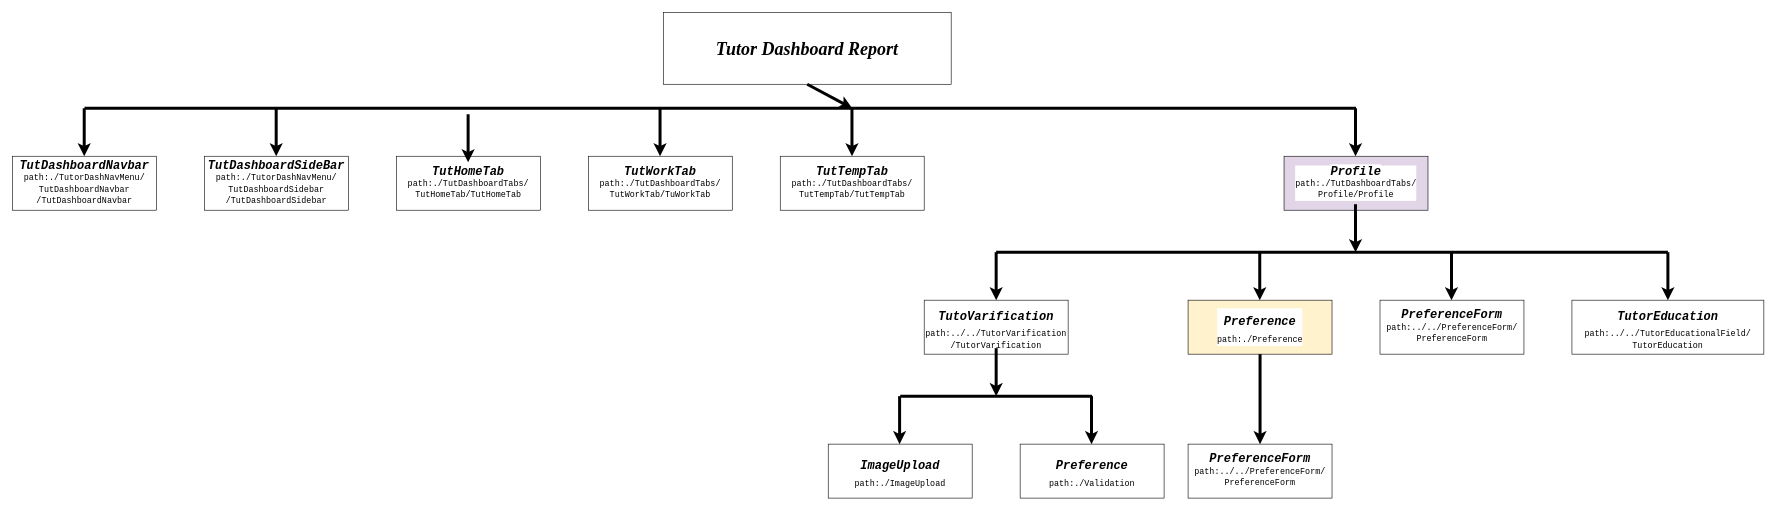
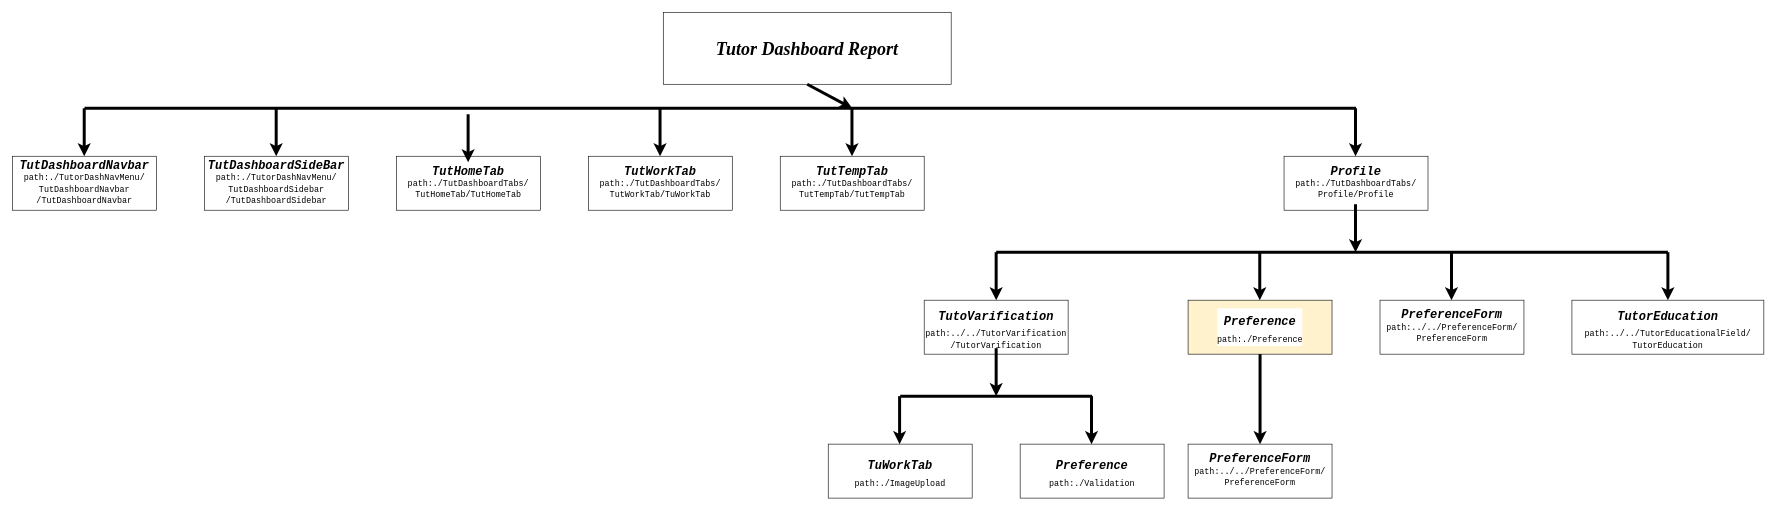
  <mxCell id="0" />
  <mxCell id="1" parent="0" />
  <mxCell id="2" value="&lt;font size=&quot;1&quot; face=&quot;Comic Sans MS&quot; color=&quot;#000000&quot;&gt;&lt;b&gt;&lt;i style=&quot;font-size: 30px;&quot;&gt;Tutor Dashboard Report&lt;/i&gt;&lt;/b&gt;&lt;/font&gt;" style="rounded=0;whiteSpace=wrap;html=1;labelBackgroundColor=#FFFFFF;fontSize=24;fillColor=#FFFFFF;" vertex="1" parent="1"><mxGeometry x="1105" y="20" width="480" height="120" as="geometry" /></mxCell>
  <mxCell id="3" value="" style="endArrow=classic;html=1;strokeWidth=5;fontFamily=Comic Sans MS;fontSize=24;fontColor=#000000;exitX=0.5;exitY=1;exitDx=0;exitDy=0;" edge="1" parent="1" source="2"><mxGeometry width="50" height="50" relative="1" as="geometry"><mxPoint x="1390" y="200" as="sourcePoint" /><mxPoint x="1420" y="180" as="targetPoint" /><Array as="points" /></mxGeometry></mxCell>
  <mxCell id="4" value="" style="endArrow=none;html=1;strokeWidth=5;fontFamily=Comic Sans MS;fontSize=24;fontColor=#000000;" edge="1" parent="1"><mxGeometry width="50" height="50" relative="1" as="geometry"><mxPoint x="140" y="180" as="sourcePoint" /><mxPoint x="2260" y="180" as="targetPoint" /><Array as="points" /></mxGeometry></mxCell>
  <mxCell id="5" value="" style="endArrow=classic;html=1;strokeWidth=5;fontFamily=Comic Sans MS;fontSize=24;fontColor=#000000;" edge="1" parent="1"><mxGeometry width="50" height="50" relative="1" as="geometry"><mxPoint x="139.5" y="180" as="sourcePoint" /><mxPoint x="139.5" y="260" as="targetPoint" /><Array as="points"><mxPoint x="139.5" y="220" /></Array></mxGeometry></mxCell>
  <mxCell id="6" value="&lt;div style=&quot;font-family: Consolas, &amp;quot;Courier New&amp;quot;, monospace; font-size: 14px; line-height: 136%;&quot;&gt;&lt;b style=&quot;&quot;&gt;&lt;i style=&quot;font-size: 20px;&quot;&gt;&lt;font style=&quot;background-color: rgb(255, 255, 255);&quot;&gt;TutDashboardNavbar&lt;/font&gt;&lt;/i&gt;&lt;/b&gt;&lt;/div&gt;&lt;div style=&quot;font-family: Consolas, &amp;quot;Courier New&amp;quot;, monospace; font-size: 14px; line-height: 136%;&quot;&gt;path:./TutorDashNavMenu/&lt;/div&gt;&lt;div style=&quot;font-family: Consolas, &amp;quot;Courier New&amp;quot;, monospace; font-size: 14px; line-height: 136%;&quot;&gt;TutDashboardNavbar&lt;/div&gt;&lt;div style=&quot;font-family: Consolas, &amp;quot;Courier New&amp;quot;, monospace; font-size: 14px; line-height: 136%;&quot;&gt;/TutDashboardNavbar&lt;/div&gt;" style="rounded=0;whiteSpace=wrap;html=1;labelBackgroundColor=#FFFFFF;fontFamily=Comic Sans MS;fontSize=30;fontColor=#000000;fillColor=#FFFFFF;" vertex="1" parent="1"><mxGeometry x="20" y="260" width="240" height="90" as="geometry" /></mxCell>
  <mxCell id="7" value="" style="endArrow=classic;html=1;strokeWidth=5;fontFamily=Comic Sans MS;fontSize=24;fontColor=#000000;" edge="1" parent="1"><mxGeometry width="50" height="50" relative="1" as="geometry"><mxPoint x="2259.17" y="180" as="sourcePoint" /><mxPoint x="2259.17" y="260" as="targetPoint" /><Array as="points"><mxPoint x="2259.17" y="260" /></Array></mxGeometry></mxCell>
  <mxCell id="8" value="&lt;div style=&quot;font-family: Consolas, &amp;quot;Courier New&amp;quot;, monospace; font-size: 14px; line-height: 136%;&quot;&gt;&lt;b style=&quot;&quot;&gt;&lt;i style=&quot;font-size: 20px;&quot;&gt;&lt;font style=&quot;background-color: rgb(255, 255, 255);&quot;&gt;TutDashboardSideBar&lt;/font&gt;&lt;/i&gt;&lt;/b&gt;&lt;/div&gt;&lt;div style=&quot;font-family: Consolas, &amp;quot;Courier New&amp;quot;, monospace; font-size: 14px; line-height: 136%;&quot;&gt;path:./TutorDashNavMenu/&lt;/div&gt;&lt;div style=&quot;font-family: Consolas, &amp;quot;Courier New&amp;quot;, monospace; font-size: 14px; line-height: 19.04px;&quot;&gt;TutDashboardSidebar&lt;/div&gt;&lt;div style=&quot;font-family: Consolas, &amp;quot;Courier New&amp;quot;, monospace; font-size: 14px; line-height: 19.04px;&quot;&gt;/TutDashboardSidebar&lt;/div&gt;" style="rounded=0;whiteSpace=wrap;html=1;labelBackgroundColor=#FFFFFF;fontFamily=Comic Sans MS;fontSize=30;fontColor=#000000;fillColor=#FFFFFF;" vertex="1" parent="1"><mxGeometry x="340" y="260" width="240" height="90" as="geometry" /></mxCell>
  <mxCell id="9" value="" style="endArrow=classic;html=1;strokeWidth=5;fontFamily=Comic Sans MS;fontSize=24;fontColor=#000000;" edge="1" parent="1"><mxGeometry width="50" height="50" relative="1" as="geometry"><mxPoint x="459.58" y="180" as="sourcePoint" /><mxPoint x="459.58" y="260" as="targetPoint" /><Array as="points"><mxPoint x="459.58" y="220" /></Array></mxGeometry></mxCell>
  <mxCell id="10" value="&lt;div style=&quot;font-family: Consolas, &amp;quot;Courier New&amp;quot;, monospace; font-size: 14px; line-height: 136%;&quot;&gt;&lt;b style=&quot;&quot;&gt;&lt;i style=&quot;font-size: 20px;&quot;&gt;&lt;font style=&quot;background-color: rgb(255, 255, 255);&quot;&gt;TutHomeTab&lt;/font&gt;&lt;/i&gt;&lt;/b&gt;&lt;/div&gt;&lt;div style=&quot;font-family: Consolas, &amp;quot;Courier New&amp;quot;, monospace; font-size: 14px; line-height: 136%;&quot;&gt;path:./TutDashboardTabs/&lt;/div&gt;&lt;div style=&quot;font-family: Consolas, &amp;quot;Courier New&amp;quot;, monospace; font-size: 14px; line-height: 19.04px;&quot;&gt;TutHomeTab/TutHomeTab&lt;/div&gt;" style="rounded=0;whiteSpace=wrap;html=1;labelBackgroundColor=#FFFFFF;fontFamily=Comic Sans MS;fontSize=30;fontColor=#000000;fillColor=#FFFFFF;" vertex="1" parent="1"><mxGeometry x="660" y="260" width="240" height="90" as="geometry" /></mxCell>
  <mxCell id="11" value="" style="endArrow=classic;html=1;strokeWidth=5;fontFamily=Comic Sans MS;fontSize=24;fontColor=#000000;" edge="1" parent="1"><mxGeometry width="50" height="50" relative="1" as="geometry"><mxPoint x="1099.58" y="180" as="sourcePoint" /><mxPoint x="1099.58" y="260" as="targetPoint" /><Array as="points"><mxPoint x="1099.58" y="220" /></Array></mxGeometry></mxCell>
  <mxCell id="12" value="" style="endArrow=classic;html=1;strokeWidth=5;fontFamily=Comic Sans MS;fontSize=24;fontColor=#000000;" edge="1" parent="1"><mxGeometry width="50" height="50" relative="1" as="geometry"><mxPoint x="1419.58" y="180" as="sourcePoint" /><mxPoint x="1419.58" y="260" as="targetPoint" /><Array as="points"><mxPoint x="1419.58" y="220" /></Array></mxGeometry></mxCell>
  <mxCell id="13" value="" style="endArrow=classic;html=1;strokeWidth=5;fontFamily=Comic Sans MS;fontSize=24;fontColor=#000000;" edge="1" parent="1"><mxGeometry width="50" height="50" relative="1" as="geometry"><mxPoint x="779.58" y="190" as="sourcePoint" /><mxPoint x="779.58" y="270" as="targetPoint" /><Array as="points"><mxPoint x="779.58" y="230" /></Array></mxGeometry></mxCell>
- <mxCell id="14" value="&lt;div style=&quot;font-family: Consolas, &amp;quot;Courier New&amp;quot;, monospace; font-size: 14px; line-height: 136%;&quot;&gt;&lt;b style=&quot;&quot;&gt;&lt;i style=&quot;font-size: 20px;&quot;&gt;&lt;font style=&quot;background-color: rgb(255, 255, 255);&quot;&gt;Profile&lt;/font&gt;&lt;/i&gt;&lt;/b&gt;&lt;/div&gt;&lt;div style=&quot;font-family: Consolas, &amp;quot;Courier New&amp;quot;, monospace; font-size: 14px; line-height: 136%;&quot;&gt;path:./TutDashboardTabs/&lt;/div&gt;&lt;div style=&quot;font-family: Consolas, &amp;quot;Courier New&amp;quot;, monospace; font-size: 14px; line-height: 19.04px;&quot;&gt;Profile/Profile&lt;/div&gt;" style="rounded=0;whiteSpace=wrap;html=1;labelBackgroundColor=#FFFFFF;fontFamily=Comic Sans MS;fontSize=30;fontColor=#000000;fillColor=#e1d5e7;" vertex="1" parent="1"><mxGeometry x="2140" y="260" width="240" height="90" as="geometry" /></mxCell>
+ <mxCell id="14" value="&lt;div style=&quot;font-family: Consolas, &amp;quot;Courier New&amp;quot;, monospace; font-size: 14px; line-height: 136%;&quot;&gt;&lt;b style=&quot;&quot;&gt;&lt;i style=&quot;font-size: 20px;&quot;&gt;&lt;font style=&quot;background-color: rgb(255, 255, 255);&quot;&gt;Profile&lt;/font&gt;&lt;/i&gt;&lt;/b&gt;&lt;/div&gt;&lt;div style=&quot;font-family: Consolas, &amp;quot;Courier New&amp;quot;, monospace; font-size: 14px; line-height: 136%;&quot;&gt;path:./TutDashboardTabs/&lt;/div&gt;&lt;div style=&quot;font-family: Consolas, &amp;quot;Courier New&amp;quot;, monospace; font-size: 14px; line-height: 19.04px;&quot;&gt;Profile/Profile&lt;/div&gt;" style="rounded=0;whiteSpace=wrap;html=1;labelBackgroundColor=#FFFFFF;fontFamily=Comic Sans MS;fontSize=30;fontColor=#000000;fillColor=#FFFFFF;" vertex="1" parent="1"><mxGeometry x="2140" y="260" width="240" height="90" as="geometry" /></mxCell>
  <mxCell id="15" value="&lt;div style=&quot;font-family: Consolas, &amp;quot;Courier New&amp;quot;, monospace; font-size: 14px; line-height: 136%;&quot;&gt;&lt;b style=&quot;&quot;&gt;&lt;i style=&quot;font-size: 20px;&quot;&gt;&lt;font style=&quot;background-color: rgb(255, 255, 255);&quot;&gt;TutTempTab&lt;/font&gt;&lt;/i&gt;&lt;/b&gt;&lt;/div&gt;&lt;div style=&quot;font-family: Consolas, &amp;quot;Courier New&amp;quot;, monospace; font-size: 14px; line-height: 136%;&quot;&gt;path:./TutDashboardTabs/&lt;/div&gt;&lt;div style=&quot;font-family: Consolas, &amp;quot;Courier New&amp;quot;, monospace; font-size: 14px; line-height: 19.04px;&quot;&gt;TutTempTab/TutTempTab&lt;/div&gt;" style="rounded=0;whiteSpace=wrap;html=1;labelBackgroundColor=#FFFFFF;fontFamily=Comic Sans MS;fontSize=30;fontColor=#000000;fillColor=#FFFFFF;" vertex="1" parent="1"><mxGeometry x="1300" y="260" width="240" height="90" as="geometry" /></mxCell>
  <mxCell id="16" value="&lt;div style=&quot;font-family: Consolas, &amp;quot;Courier New&amp;quot;, monospace; line-height: 136%; font-size: 14px;&quot;&gt;&lt;b style=&quot;&quot;&gt;&lt;i style=&quot;font-size: 20px;&quot;&gt;&lt;font style=&quot;background-color: rgb(255, 255, 255);&quot;&gt;TutWorkTab&lt;/font&gt;&lt;/i&gt;&lt;/b&gt;&lt;/div&gt;&lt;div style=&quot;font-family: Consolas, &amp;quot;Courier New&amp;quot;, monospace; font-size: 14px; line-height: 136%;&quot;&gt;path:./TutDashboardTabs/&lt;/div&gt;&lt;div style=&quot;font-family: Consolas, &amp;quot;Courier New&amp;quot;, monospace; font-size: 14px; line-height: 19.04px;&quot;&gt;TutWorkTab/TuWorkTab&lt;/div&gt;" style="rounded=0;whiteSpace=wrap;html=1;labelBackgroundColor=#FFFFFF;fontFamily=Comic Sans MS;fontSize=30;fontColor=#000000;fillColor=#FFFFFF;" vertex="1" parent="1"><mxGeometry x="980" y="260" width="240" height="90" as="geometry" /></mxCell>
  <mxCell id="17" value="" style="endArrow=none;html=1;strokeWidth=5;fontFamily=Comic Sans MS;fontSize=24;fontColor=#000000;" edge="1" parent="1"><mxGeometry width="50" height="50" relative="1" as="geometry"><mxPoint x="1660" y="420" as="sourcePoint" /><mxPoint x="2780" y="420" as="targetPoint" /><Array as="points" /></mxGeometry></mxCell>
  <mxCell id="18" value="" style="endArrow=classic;html=1;strokeWidth=5;fontFamily=Comic Sans MS;fontSize=24;fontColor=#000000;" edge="1" parent="1"><mxGeometry width="50" height="50" relative="1" as="geometry"><mxPoint x="2259.17" y="340" as="sourcePoint" /><mxPoint x="2259.17" y="420" as="targetPoint" /><Array as="points"><mxPoint x="2259.17" y="380" /></Array></mxGeometry></mxCell>
  <mxCell id="19" value="&lt;div style=&quot;font-family: Consolas, &amp;quot;Courier New&amp;quot;, monospace; line-height: 136%;&quot;&gt;&lt;span style=&quot;font-size: 20px;&quot;&gt;&lt;b&gt;&lt;i&gt;TutoVarification&lt;/i&gt;&lt;/b&gt;&lt;/span&gt;&lt;/div&gt;&lt;div style=&quot;font-family: Consolas, &amp;quot;Courier New&amp;quot;, monospace; font-size: 14px; line-height: 136%;&quot;&gt;path:../../TutorVarification&lt;/div&gt;&lt;div style=&quot;font-family: Consolas, &amp;quot;Courier New&amp;quot;, monospace; font-size: 14px; line-height: 136%;&quot;&gt;/TutorVarification&lt;/div&gt;" style="rounded=0;whiteSpace=wrap;html=1;labelBackgroundColor=#FFFFFF;fontFamily=Comic Sans MS;fontSize=30;fontColor=#000000;fillColor=#FFFFFF;" vertex="1" parent="1"><mxGeometry x="1540" y="500" width="240" height="90" as="geometry" /></mxCell>
  <mxCell id="20" value="" style="endArrow=classic;html=1;strokeWidth=5;fontFamily=Comic Sans MS;fontSize=24;fontColor=#000000;" edge="1" parent="1"><mxGeometry width="50" height="50" relative="1" as="geometry"><mxPoint x="1660" y="420" as="sourcePoint" /><mxPoint x="1660" y="500" as="targetPoint" /><Array as="points"><mxPoint x="1660" y="460" /></Array></mxGeometry></mxCell>
  <mxCell id="21" value="&lt;div style=&quot;font-family: Consolas, &amp;quot;Courier New&amp;quot;, monospace; line-height: 136%;&quot;&gt;&lt;span style=&quot;font-size: 20px;&quot;&gt;&lt;b&gt;&lt;i&gt;TutorEducation&lt;/i&gt;&lt;/b&gt;&lt;/span&gt;&lt;/div&gt;&lt;div style=&quot;font-family: Consolas, &amp;quot;Courier New&amp;quot;, monospace; font-size: 14px; line-height: 136%;&quot;&gt;path:../../TutorEducationalField/&lt;/div&gt;&lt;div style=&quot;font-family: Consolas, &amp;quot;Courier New&amp;quot;, monospace; font-size: 14px; line-height: 136%;&quot;&gt;TutorEducation&lt;/div&gt;" style="rounded=0;whiteSpace=wrap;html=1;labelBackgroundColor=#FFFFFF;fontFamily=Comic Sans MS;fontSize=30;fontColor=#000000;fillColor=#FFFFFF;" vertex="1" parent="1"><mxGeometry x="2620" y="500" width="320" height="90" as="geometry" /></mxCell>
  <mxCell id="22" value="" style="endArrow=classic;html=1;strokeWidth=5;fontFamily=Comic Sans MS;fontSize=24;fontColor=#000000;" edge="1" parent="1"><mxGeometry width="50" height="50" relative="1" as="geometry"><mxPoint x="2099.5" y="420" as="sourcePoint" /><mxPoint x="2099.5" y="500" as="targetPoint" /><Array as="points"><mxPoint x="2099.5" y="460" /></Array></mxGeometry></mxCell>
  <mxCell id="23" value="" style="endArrow=classic;html=1;strokeWidth=5;fontFamily=Comic Sans MS;fontSize=24;fontColor=#000000;" edge="1" parent="1"><mxGeometry width="50" height="50" relative="1" as="geometry"><mxPoint x="2419.17" y="420" as="sourcePoint" /><mxPoint x="2419.17" y="500" as="targetPoint" /><Array as="points"><mxPoint x="2419.17" y="460" /></Array></mxGeometry></mxCell>
  <mxCell id="24" value="" style="endArrow=classic;html=1;strokeWidth=5;fontFamily=Comic Sans MS;fontSize=24;fontColor=#000000;" edge="1" parent="1"><mxGeometry width="50" height="50" relative="1" as="geometry"><mxPoint x="2780" y="420" as="sourcePoint" /><mxPoint x="2780" y="500" as="targetPoint" /><Array as="points"><mxPoint x="2780" y="440" /><mxPoint x="2780" y="460" /></Array></mxGeometry></mxCell>
  <mxCell id="25" value="&lt;div style=&quot;font-family: Consolas, &amp;quot;Courier New&amp;quot;, monospace; font-size: 14px; line-height: 136%;&quot;&gt;&lt;b style=&quot;&quot;&gt;&lt;i style=&quot;font-size: 20px;&quot;&gt;&lt;font style=&quot;background-color: rgb(255, 255, 255);&quot;&gt;PreferenceForm&lt;/font&gt;&lt;/i&gt;&lt;/b&gt;&lt;/div&gt;&lt;div style=&quot;font-family: Consolas, &amp;quot;Courier New&amp;quot;, monospace; font-size: 14px; line-height: 136%;&quot;&gt;path:../../PreferenceForm/&lt;br&gt;&lt;/div&gt;&lt;div style=&quot;font-family: Consolas, &amp;quot;Courier New&amp;quot;, monospace; font-size: 14px; line-height: 136%;&quot;&gt;PreferenceForm&lt;/div&gt;" style="rounded=0;whiteSpace=wrap;html=1;labelBackgroundColor=#FFFFFF;fontFamily=Comic Sans MS;fontSize=30;fontColor=#000000;fillColor=#FFFFFF;" vertex="1" parent="1"><mxGeometry x="2300" y="500" width="240" height="90" as="geometry" /></mxCell>
  <mxCell id="26" value="&lt;div style=&quot;font-family: Consolas, &amp;quot;Courier New&amp;quot;, monospace; line-height: 136%;&quot;&gt;&lt;span style=&quot;font-size: 20px;&quot;&gt;&lt;b&gt;&lt;i&gt;Preference&lt;/i&gt;&lt;/b&gt;&lt;/span&gt;&lt;/div&gt;&lt;div style=&quot;font-family: Consolas, &amp;quot;Courier New&amp;quot;, monospace; font-size: 14px; line-height: 136%;&quot;&gt;path:./Preference&lt;br&gt;&lt;/div&gt;" style="rounded=0;whiteSpace=wrap;html=1;labelBackgroundColor=#FFFFFF;fontFamily=Comic Sans MS;fontSize=30;fontColor=#000000;fillColor=#fff2cc;" vertex="1" parent="1"><mxGeometry x="1980" y="500" width="240" height="90" as="geometry" /></mxCell>
  <mxCell id="27" value="" style="endArrow=classic;html=1;strokeWidth=5;fontFamily=Comic Sans MS;fontSize=24;fontColor=#000000;entryX=0.5;entryY=0;entryDx=0;entryDy=0;" edge="1" parent="1" target="28"><mxGeometry width="50" height="50" relative="1" as="geometry"><mxPoint x="2100" y="590" as="sourcePoint" /><mxPoint x="2099.5" y="660" as="targetPoint" /><Array as="points"><mxPoint x="2100" y="630" /></Array></mxGeometry></mxCell>
  <mxCell id="28" value="&lt;div style=&quot;font-family: Consolas, &amp;quot;Courier New&amp;quot;, monospace; font-size: 14px; line-height: 136%;&quot;&gt;&lt;b style=&quot;&quot;&gt;&lt;i style=&quot;font-size: 20px;&quot;&gt;&lt;font style=&quot;background-color: rgb(255, 255, 255);&quot;&gt;PreferenceForm&lt;/font&gt;&lt;/i&gt;&lt;/b&gt;&lt;/div&gt;&lt;div style=&quot;font-family: Consolas, &amp;quot;Courier New&amp;quot;, monospace; font-size: 14px; line-height: 136%;&quot;&gt;path:../../PreferenceForm/&lt;br&gt;&lt;/div&gt;&lt;div style=&quot;font-family: Consolas, &amp;quot;Courier New&amp;quot;, monospace; font-size: 14px; line-height: 136%;&quot;&gt;PreferenceForm&lt;/div&gt;" style="rounded=0;whiteSpace=wrap;html=1;labelBackgroundColor=#FFFFFF;fontFamily=Comic Sans MS;fontSize=30;fontColor=#000000;fillColor=#FFFFFF;" vertex="1" parent="1"><mxGeometry x="1980" y="740" width="240" height="90" as="geometry" /></mxCell>
  <mxCell id="29" value="&lt;div style=&quot;font-family: Consolas, &amp;quot;Courier New&amp;quot;, monospace; line-height: 136%;&quot;&gt;&lt;span style=&quot;font-size: 20px;&quot;&gt;&lt;b&gt;&lt;i&gt;Preference&lt;/i&gt;&lt;/b&gt;&lt;/span&gt;&lt;/div&gt;&lt;div style=&quot;font-family: Consolas, &amp;quot;Courier New&amp;quot;, monospace; font-size: 14px; line-height: 136%;&quot;&gt;path:./Validation&lt;/div&gt;" style="rounded=0;whiteSpace=wrap;html=1;labelBackgroundColor=#FFFFFF;fontFamily=Comic Sans MS;fontSize=30;fontColor=#000000;fillColor=#FFFFFF;" vertex="1" parent="1"><mxGeometry x="1700" y="740" width="240" height="90" as="geometry" /></mxCell>
- <mxCell id="30" value="&lt;div style=&quot;font-family: Consolas, &amp;quot;Courier New&amp;quot;, monospace; line-height: 136%;&quot;&gt;&lt;span style=&quot;font-size: 20px;&quot;&gt;&lt;b&gt;&lt;i&gt;ImageUpload&lt;/i&gt;&lt;/b&gt;&lt;/span&gt;&lt;/div&gt;&lt;div style=&quot;font-family: Consolas, &amp;quot;Courier New&amp;quot;, monospace; font-size: 14px; line-height: 136%;&quot;&gt;path:./ImageUpload&lt;br&gt;&lt;/div&gt;" style="rounded=0;whiteSpace=wrap;html=1;labelBackgroundColor=#FFFFFF;fontFamily=Comic Sans MS;fontSize=30;fontColor=#000000;fillColor=#FFFFFF;" vertex="1" parent="1"><mxGeometry x="1380" y="740" width="240" height="90" as="geometry" /></mxCell>
+ <mxCell id="30" value="&lt;div style=&quot;font-family: Consolas, &amp;quot;Courier New&amp;quot;, monospace; line-height: 136%;&quot;&gt;&lt;span style=&quot;font-size: 20px;&quot;&gt;&lt;b&gt;&lt;i&gt;TuWorkTab&lt;/i&gt;&lt;/b&gt;&lt;/span&gt;&lt;/div&gt;&lt;div style=&quot;font-family: Consolas, &amp;quot;Courier New&amp;quot;, monospace; font-size: 14px; line-height: 136%;&quot;&gt;path:./ImageUpload&lt;br&gt;&lt;/div&gt;" style="rounded=0;whiteSpace=wrap;html=1;labelBackgroundColor=#FFFFFF;fontFamily=Comic Sans MS;fontSize=30;fontColor=#000000;fillColor=#FFFFFF;" vertex="1" parent="1"><mxGeometry x="1380" y="740" width="240" height="90" as="geometry" /></mxCell>
  <mxCell id="31" value="" style="endArrow=classic;html=1;strokeWidth=5;fontFamily=Comic Sans MS;fontSize=24;fontColor=#000000;" edge="1" parent="1"><mxGeometry width="50" height="50" relative="1" as="geometry"><mxPoint x="1499" y="660" as="sourcePoint" /><mxPoint x="1499" y="740" as="targetPoint" /><Array as="points"><mxPoint x="1499" y="700" /></Array></mxGeometry></mxCell>
  <mxCell id="32" value="" style="endArrow=classic;html=1;strokeWidth=5;fontFamily=Comic Sans MS;fontSize=24;fontColor=#000000;" edge="1" parent="1"><mxGeometry width="50" height="50" relative="1" as="geometry"><mxPoint x="1660" y="580" as="sourcePoint" /><mxPoint x="1660" y="660" as="targetPoint" /><Array as="points"><mxPoint x="1660" y="620" /></Array></mxGeometry></mxCell>
  <mxCell id="33" value="" style="endArrow=none;html=1;strokeWidth=5;fontFamily=Comic Sans MS;fontSize=24;fontColor=#000000;" edge="1" parent="1"><mxGeometry width="50" height="50" relative="1" as="geometry"><mxPoint x="1500" y="660" as="sourcePoint" /><mxPoint x="1820" y="660" as="targetPoint" /><Array as="points" /></mxGeometry></mxCell>
  <mxCell id="34" value="" style="endArrow=classic;html=1;strokeWidth=5;fontFamily=Comic Sans MS;fontSize=24;fontColor=#000000;" edge="1" parent="1"><mxGeometry width="50" height="50" relative="1" as="geometry"><mxPoint x="1819" y="660" as="sourcePoint" /><mxPoint x="1819" y="740" as="targetPoint" /><Array as="points"><mxPoint x="1819" y="700" /></Array></mxGeometry></mxCell>
